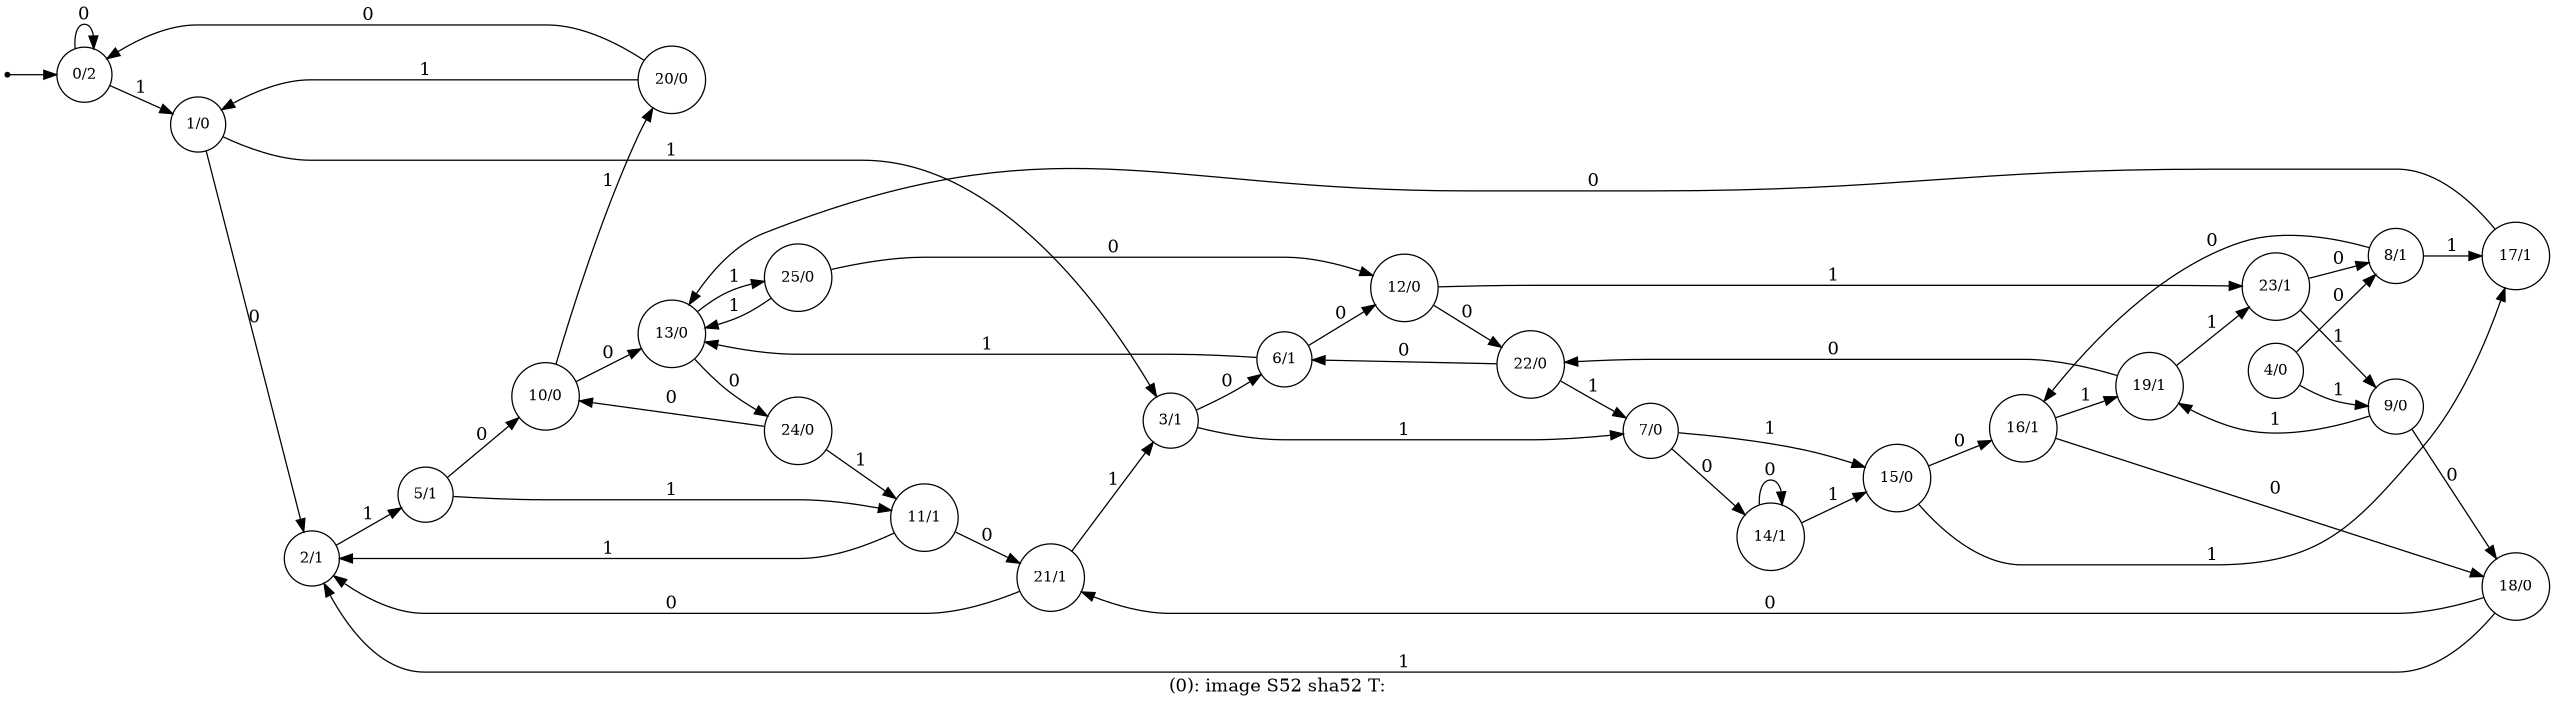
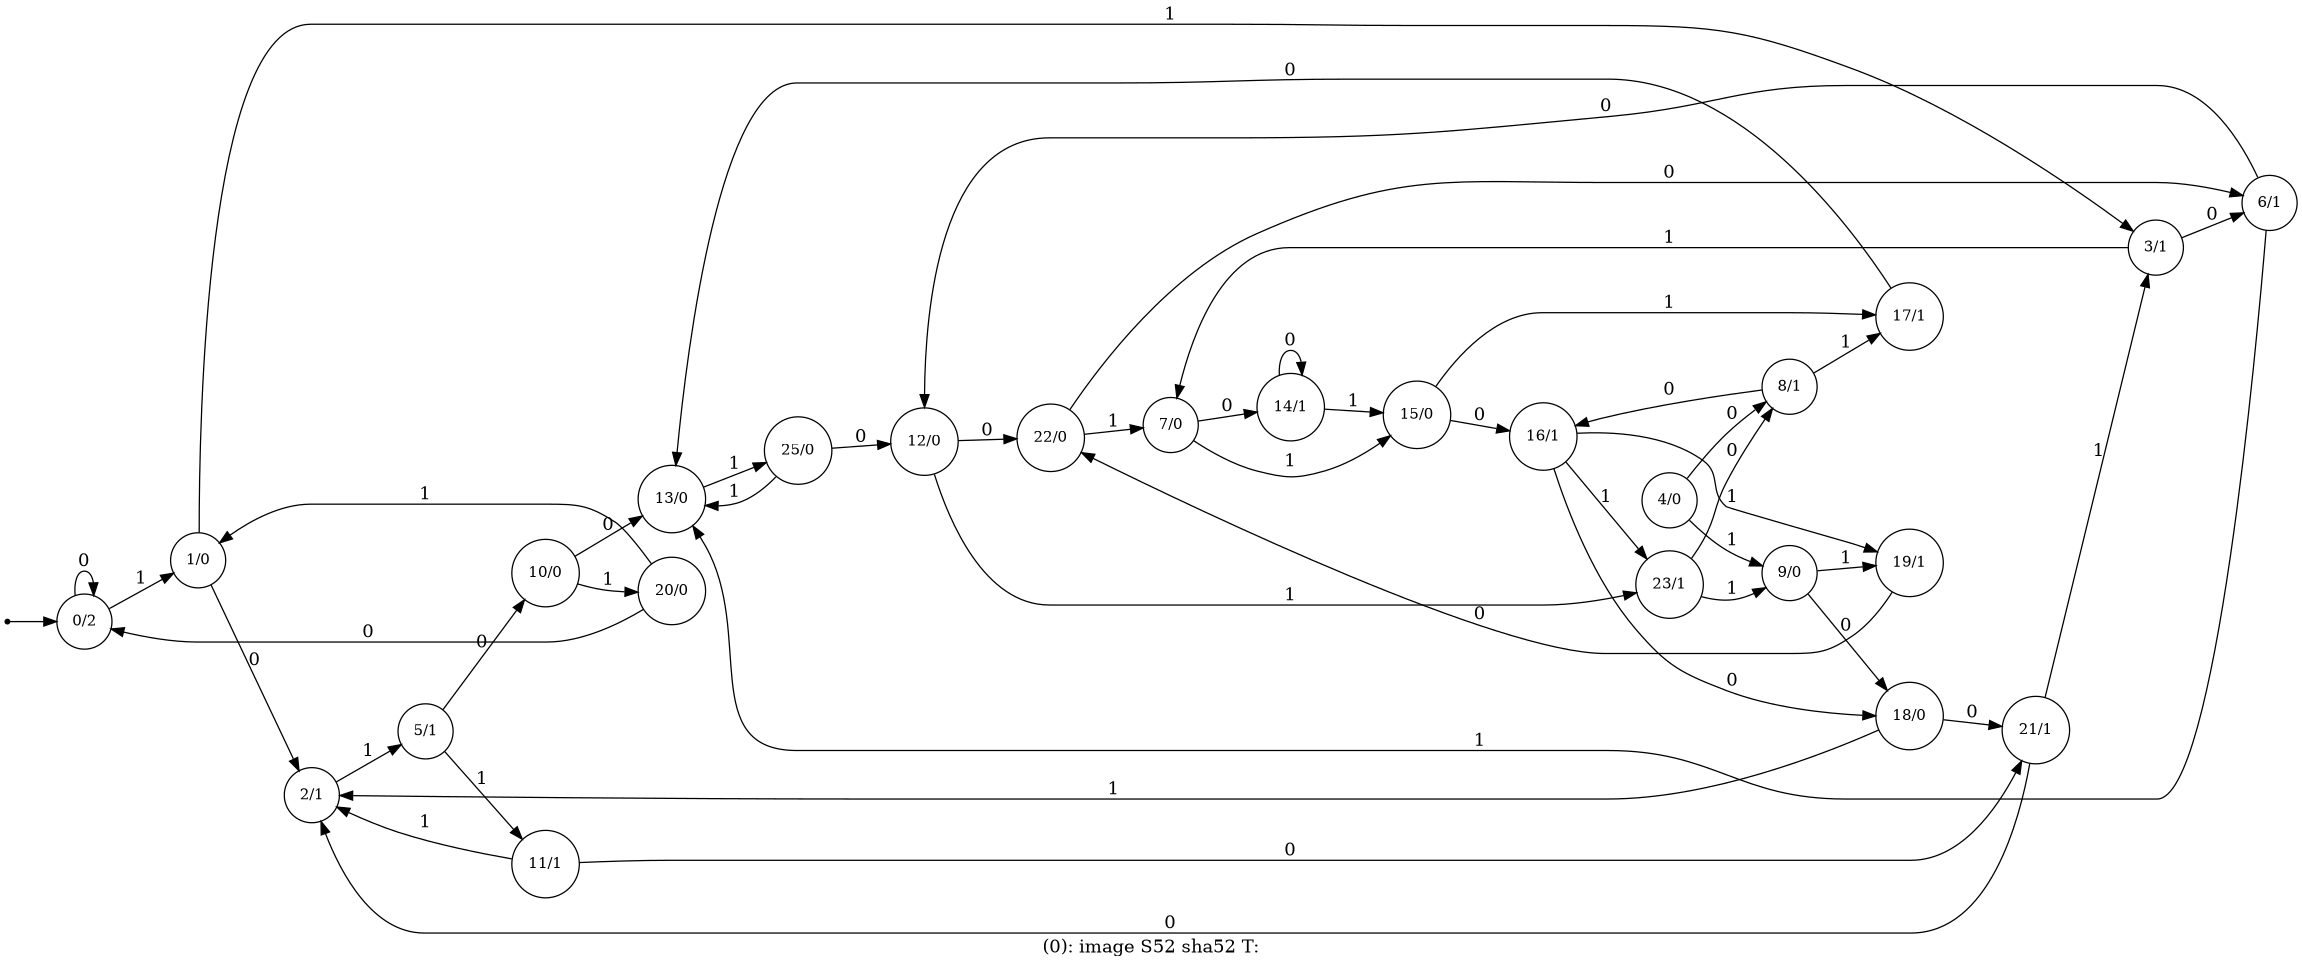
  digraph {
    label="(0): image S52 sha52 T:"
    rankdir=LR
    node [fontsize=12 shape=circle]
    n1 [label="0/2"]
    n2 [label="1/0"]
    n3 [label="2/1"]
    n4 [label="3/1"]
    n5 [label="5/1"]
    n6 [label="6/1"]
    n7 [label="7/0"]
    n8 [label="4/0"]
    n9 [label="8/1"]
    n10 [label="9/0"]
    n11 [label="10/0"]
    n12 [label="11/1"]
    n13 [label="12/0"]
    n14 [label="13/0"]
    n15 [label="14/1"]
    n16 [label="15/0"]
    n17 [label="16/1"]
    n18 [label="17/1"]
    n19 [label="18/0"]
    n20 [label="19/1"]
    n21 [label="20/0"]
    n22 [label="21/1"]
    n23 [label="22/0"]
    n24 [label="23/1"]
-   n25 [label="24/0"]
    n26 [label="25/0"]
    n27 [label="25/0" shape=point]
    n1 -> n1 [label=0]
    n1 -> n2 [label=1]
    n2 -> n3 [label=0]
    n2 -> n4 [label=1]
    n3 -> n5 [label=1]
    n4 -> n6 [label=0]
    n4 -> n7 [label=1]
    n5 -> n11 [label=0]
    n5 -> n12 [label=1]
    n6 -> n13 [label=0]
    n6 -> n14 [label=1]
    n7 -> n15 [label=0]
    n7 -> n16 [label=1]
    n8 -> n9 [label=0]
    n8 -> n10 [label=1]
    n9 -> n17 [label=0]
    n9 -> n18 [label=1]
    n10 -> n19 [label=0]
    n10 -> n20 [label=1]
    n11 -> n14 [label=0]
    n11 -> n21 [label=1]
    n12 -> n3 [label=1]
    n12 -> n22 [label=0]
    n13 -> n23 [label=0]
    n13 -> n24 [label=1]
-   n14 -> n25 [label=0]
    n14 -> n26 [label=1]
    n15 -> n15 [label=0]
    n15 -> n16 [label=1]
    n16 -> n17 [label=0]
    n16 -> n18 [label=1]
    n17 -> n19 [label=0]
    n17 -> n20 [label=1]
    n18 -> n14 [label=0]
    n19 -> n3 [label=1]
    n19 -> n22 [label=0]
    n20 -> n23 [label=0]
-   n20 -> n24 [label=1]
+   n17 -> n24 [label=1]
    n21 -> n1 [label=0]
    n21 -> n2 [label=1]
    n22 -> n3 [label=0]
    n22 -> n4 [label=1]
    n23 -> n6 [label=0]
    n23 -> n7 [label=1]
    n24 -> n9 [label=0]
    n24 -> n10 [label=1]
-   n25 -> n11 [label=0]
-   n25 -> n12 [label=1]
    n26 -> n13 [label=0]
    n26 -> n14 [label=1]
    n27 -> n1
  }
